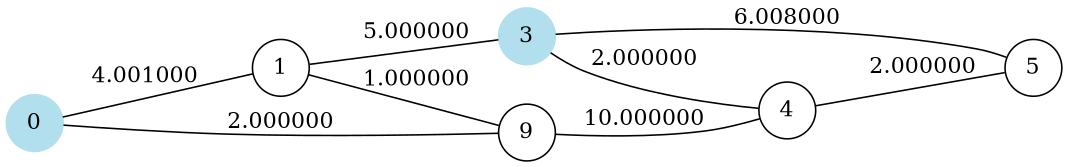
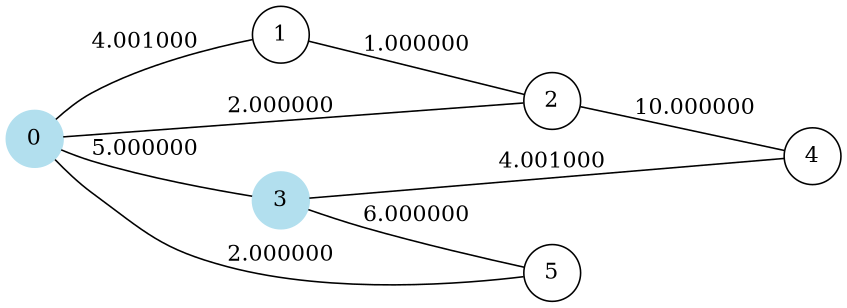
  graph {
    rankdir=LR
    node [shape=circle]
    n1 [color=lightblue2 label=0 style=filled]
    n2 [label=1]
-   n3 [label=9]
+   n3 [label=2]
    n4 [color=lightblue2 label=3 style=filled]
    n5 [label=4]
    n6 [label=5]
    n1 -- n2 [label=4.001000]
    n1 -- n3 [label=2.000000]
    n2 -- n3 [label=1.000000]
-   n2 -- n4 [label=5.000000]
+   n1 -- n4 [label=5.000000]
    n3 -- n5 [label=10.000000]
-   n4 -- n5 [label=2.000000]
-   n4 -- n6 [label=6.008000]
-   n5 -- n6 [label=2.000000]
+   n4 -- n5 [label=4.001000]
+   n4 -- n6 [label=6.000000]
+   n1 -- n6 [label=2.000000]
  }
